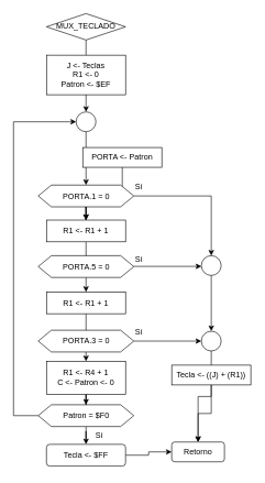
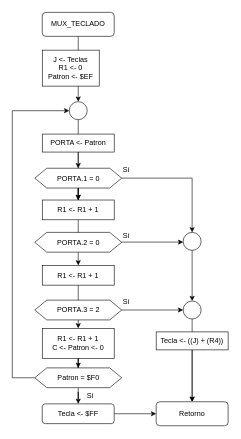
  <mxCell id="0" />
  <mxCell id="1" parent="0" />
  <mxCell id="2" value="" style="edgeStyle=orthogonalEdgeStyle;rounded=0;orthogonalLoop=1;jettySize=auto;html=1;" parent="1" source="3" target="7" edge="1"><mxGeometry relative="1" as="geometry" /></mxCell>
- <mxCell id="3" value="MUX_TECLADO" style="rhombus;whiteSpace=wrap;html=1;" parent="1" vertex="1"><mxGeometry x="70" y="20" width="120" height="40" as="geometry" /></mxCell>
- <mxCell id="4" value="Retorno" style="rounded=1;whiteSpace=wrap;html=1;" parent="1" vertex="1"><mxGeometry x="260" y="669.5" width="80" height="30" as="geometry" /></mxCell>
- <mxCell id="5" value="&lt;div&gt;J &amp;lt;- Teclas&lt;/div&gt;&lt;div&gt;R1 &amp;lt;- 0&lt;br&gt;&lt;/div&gt;&lt;div&gt;Patron &amp;lt;- $EF&lt;br&gt;&lt;/div&gt;" style="rounded=0;whiteSpace=wrap;html=1;" parent="1" vertex="1"><mxGeometry x="70" y="83" width="120" height="60" as="geometry" /></mxCell>
+ <mxCell id="3" value="MUX_TECLADO" style="rounded=1;whiteSpace=wrap;html=1;" parent="1" vertex="1"><mxGeometry x="70" y="20" width="120" height="40" as="geometry" /></mxCell>
+ <mxCell id="4" value="Retorno" style="rounded=1;whiteSpace=wrap;html=1;" parent="1" vertex="1"><mxGeometry x="260" y="669.5" width="120" height="40" as="geometry" /></mxCell>
+ <mxCell id="5" value="&lt;div&gt;J &amp;lt;- Teclas&lt;/div&gt;&lt;div&gt;R1 &amp;lt;- 0&lt;br&gt;&lt;/div&gt;&lt;div&gt;Patron &amp;lt;- $EF&lt;br&gt;&lt;/div&gt;" style="rounded=0;whiteSpace=wrap;html=1;" parent="1" vertex="1"><mxGeometry x="70" y="83" width="95" height="60" as="geometry" /></mxCell>
  <mxCell id="6" value="" style="edgeStyle=orthogonalEdgeStyle;rounded=0;orthogonalLoop=1;jettySize=auto;html=1;" parent="1" source="7" target="12" edge="1"><mxGeometry relative="1" as="geometry" /></mxCell>
  <mxCell id="7" value="" style="ellipse;whiteSpace=wrap;html=1;aspect=fixed;" parent="1" vertex="1"><mxGeometry x="115" y="169" width="30" height="30" as="geometry" /></mxCell>
  <mxCell id="8" value="" style="edgeStyle=orthogonalEdgeStyle;rounded=0;orthogonalLoop=1;jettySize=auto;html=1;" parent="1" source="9" target="16" edge="1"><mxGeometry relative="1" as="geometry" /></mxCell>
- <mxCell id="9" value="PORTA &amp;lt;- Patron" style="rounded=0;whiteSpace=wrap;html=1;" parent="1" vertex="1"><mxGeometry x="125" y="223" width="120" height="30" as="geometry" /></mxCell>
+ <mxCell id="9" value="PORTA &amp;lt;- Patron" style="rounded=0;whiteSpace=wrap;html=1;" parent="1" vertex="1"><mxGeometry x="70" y="223" width="120" height="30" as="geometry" /></mxCell>
  <mxCell id="10" value="" style="edgeStyle=orthogonalEdgeStyle;rounded=0;orthogonalLoop=1;jettySize=auto;html=1;" parent="1" source="12" target="16" edge="1"><mxGeometry relative="1" as="geometry" /></mxCell>
  <mxCell id="11" style="edgeStyle=orthogonalEdgeStyle;rounded=0;orthogonalLoop=1;jettySize=auto;html=1;entryX=0.5;entryY=0;entryDx=0;entryDy=0;" parent="1" source="12" target="30" edge="1"><mxGeometry relative="1" as="geometry" /></mxCell>
  <mxCell id="12" value="PORTA.1 = 0" style="shape=hexagon;perimeter=hexagonPerimeter2;whiteSpace=wrap;html=1;fixedSize=1;" parent="1" vertex="1"><mxGeometry x="57.5" y="280" width="145" height="33" as="geometry" /></mxCell>
  <mxCell id="13" value="" style="edgeStyle=orthogonalEdgeStyle;rounded=0;orthogonalLoop=1;jettySize=auto;html=1;" parent="1" source="14" target="4" edge="1"><mxGeometry relative="1" as="geometry" /></mxCell>
  <mxCell id="14" value="Tecla &amp;lt;- $FF" style="whiteSpace=wrap;html=1;rounded=1;" parent="1" vertex="1"><mxGeometry x="70" y="673" width="120" height="33" as="geometry" /></mxCell>
  <mxCell id="15" value="" style="edgeStyle=orthogonalEdgeStyle;rounded=0;orthogonalLoop=1;jettySize=auto;html=1;" parent="1" source="16" target="18" edge="1"><mxGeometry relative="1" as="geometry" /></mxCell>
  <mxCell id="16" value="R1 &amp;lt;- R1 + 1" style="rounded=0;whiteSpace=wrap;html=1;" parent="1" vertex="1"><mxGeometry x="70" y="333" width="120" height="33" as="geometry" /></mxCell>
  <mxCell id="17" value="" style="edgeStyle=orthogonalEdgeStyle;rounded=0;orthogonalLoop=1;jettySize=auto;html=1;" parent="1" source="18" target="20" edge="1"><mxGeometry relative="1" as="geometry" /></mxCell>
  <mxCell id="18" value="R1 &amp;lt;- R1 + 1" style="rounded=0;whiteSpace=wrap;html=1;" parent="1" vertex="1"><mxGeometry x="70" y="442" width="120" height="33" as="geometry" /></mxCell>
  <mxCell id="19" value="" style="edgeStyle=orthogonalEdgeStyle;rounded=0;orthogonalLoop=1;jettySize=auto;html=1;" parent="1" source="20" target="27" edge="1"><mxGeometry relative="1" as="geometry" /></mxCell>
- <mxCell id="20" value="&lt;div&gt;R1 &amp;lt;- R4 + 1&lt;/div&gt;&lt;div&gt;C &amp;lt;- Patron &amp;lt;- 0&lt;br&gt;&lt;/div&gt;" style="rounded=0;whiteSpace=wrap;html=1;" parent="1" vertex="1"><mxGeometry x="70" y="547" width="120" height="50" as="geometry" /></mxCell>
+ <mxCell id="20" value="&lt;div&gt;R1 &amp;lt;- R1 + 1&lt;/div&gt;&lt;div&gt;C &amp;lt;- Patron &amp;lt;- 0&lt;br&gt;&lt;/div&gt;" style="rounded=0;whiteSpace=wrap;html=1;" parent="1" vertex="1"><mxGeometry x="70" y="547" width="120" height="50" as="geometry" /></mxCell>
  <mxCell id="21" style="edgeStyle=orthogonalEdgeStyle;rounded=0;orthogonalLoop=1;jettySize=auto;html=1;entryX=0;entryY=0.5;entryDx=0;entryDy=0;" parent="1" source="22" target="32" edge="1"><mxGeometry relative="1" as="geometry" /></mxCell>
- <mxCell id="22" value="PORTA.3 = 0" style="shape=hexagon;perimeter=hexagonPerimeter2;whiteSpace=wrap;html=1;fixedSize=1;" parent="1" vertex="1"><mxGeometry x="57.5" y="500" width="145" height="33" as="geometry" /></mxCell>
+ <mxCell id="22" value="PORTA.3 = 2" style="shape=hexagon;perimeter=hexagonPerimeter2;whiteSpace=wrap;html=1;fixedSize=1;" parent="1" vertex="1"><mxGeometry x="57.5" y="500" width="145" height="33" as="geometry" /></mxCell>
  <mxCell id="23" style="edgeStyle=orthogonalEdgeStyle;rounded=0;orthogonalLoop=1;jettySize=auto;html=1;entryX=0.005;entryY=0.541;entryDx=0;entryDy=0;entryPerimeter=0;" parent="1" source="24" target="30" edge="1"><mxGeometry relative="1" as="geometry"><mxPoint x="300" y="404" as="targetPoint" /><Array as="points"><mxPoint x="300" y="403" /></Array></mxGeometry></mxCell>
- <mxCell id="24" value="PORTA.5 = 0" style="shape=hexagon;perimeter=hexagonPerimeter2;whiteSpace=wrap;html=1;fixedSize=1;" parent="1" vertex="1"><mxGeometry x="57.5" y="387" width="145" height="33" as="geometry" /></mxCell>
+ <mxCell id="24" value="PORTA.2 = 0" style="shape=hexagon;perimeter=hexagonPerimeter2;whiteSpace=wrap;html=1;fixedSize=1;" parent="1" vertex="1"><mxGeometry x="57.5" y="387" width="145" height="33" as="geometry" /></mxCell>
  <mxCell id="25" style="edgeStyle=orthogonalEdgeStyle;rounded=0;orthogonalLoop=1;jettySize=auto;html=1;entryX=0;entryY=0.5;entryDx=0;entryDy=0;" parent="1" source="27" target="7" edge="1"><mxGeometry relative="1" as="geometry"><Array as="points"><mxPoint x="20" y="630" /><mxPoint x="20" y="184" /></Array></mxGeometry></mxCell>
  <mxCell id="26" value="" style="edgeStyle=orthogonalEdgeStyle;rounded=0;orthogonalLoop=1;jettySize=auto;html=1;" parent="1" source="27" target="14" edge="1"><mxGeometry relative="1" as="geometry" /></mxCell>
  <mxCell id="27" value="Patron = $F0" style="shape=hexagon;perimeter=hexagonPerimeter2;whiteSpace=wrap;html=1;fixedSize=1;" parent="1" vertex="1"><mxGeometry x="57.5" y="613" width="145" height="33" as="geometry" /></mxCell>
  <mxCell id="28" value="" style="edgeStyle=orthogonalEdgeStyle;rounded=0;orthogonalLoop=1;jettySize=auto;html=1;" parent="1" source="33" target="4" edge="1"><mxGeometry relative="1" as="geometry" /></mxCell>
  <mxCell id="29" value="" style="edgeStyle=orthogonalEdgeStyle;rounded=0;orthogonalLoop=1;jettySize=auto;html=1;" parent="1" source="30" target="32" edge="1"><mxGeometry relative="1" as="geometry" /></mxCell>
  <mxCell id="30" value="" style="ellipse;whiteSpace=wrap;html=1;aspect=fixed;" parent="1" vertex="1"><mxGeometry x="305" y="387" width="30" height="30" as="geometry" /></mxCell>
  <mxCell id="31" value="" style="edgeStyle=orthogonalEdgeStyle;rounded=0;orthogonalLoop=1;jettySize=auto;html=1;" parent="1" source="32" target="4" edge="1"><mxGeometry relative="1" as="geometry" /></mxCell>
  <mxCell id="32" value="" style="ellipse;whiteSpace=wrap;html=1;aspect=fixed;" parent="1" vertex="1"><mxGeometry x="305" y="501.5" width="30" height="30" as="geometry" /></mxCell>
- <mxCell id="33" value="Tecla &amp;lt;- ((J) + (R1))" style="rounded=0;whiteSpace=wrap;html=1;" parent="1" vertex="1"><mxGeometry x="260" y="553" width="120" height="30" as="geometry" /></mxCell>
+ <mxCell id="33" value="Tecla &amp;lt;- ((J) + (R4))" style="rounded=0;whiteSpace=wrap;html=1;" parent="1" vertex="1"><mxGeometry x="260" y="553" width="120" height="30" as="geometry" /></mxCell>
  <mxCell id="34" value="Sí" style="text;html=1;align=center;verticalAlign=middle;resizable=0;points=[];autosize=1;" vertex="1" parent="1"><mxGeometry x="195" y="273" width="30" height="20" as="geometry" /></mxCell>
  <mxCell id="35" value="Sí" style="text;html=1;align=center;verticalAlign=middle;resizable=0;points=[];autosize=1;" vertex="1" parent="1"><mxGeometry x="195" y="383" width="30" height="20" as="geometry" /></mxCell>
  <mxCell id="36" value="Sí" style="text;html=1;align=center;verticalAlign=middle;resizable=0;points=[];autosize=1;" vertex="1" parent="1"><mxGeometry x="195" y="493" width="30" height="20" as="geometry" /></mxCell>
  <mxCell id="37" value="Sí" style="text;html=1;align=center;verticalAlign=middle;resizable=0;points=[];autosize=1;" vertex="1" parent="1"><mxGeometry x="135" y="649.5" width="30" height="20" as="geometry" /></mxCell>
